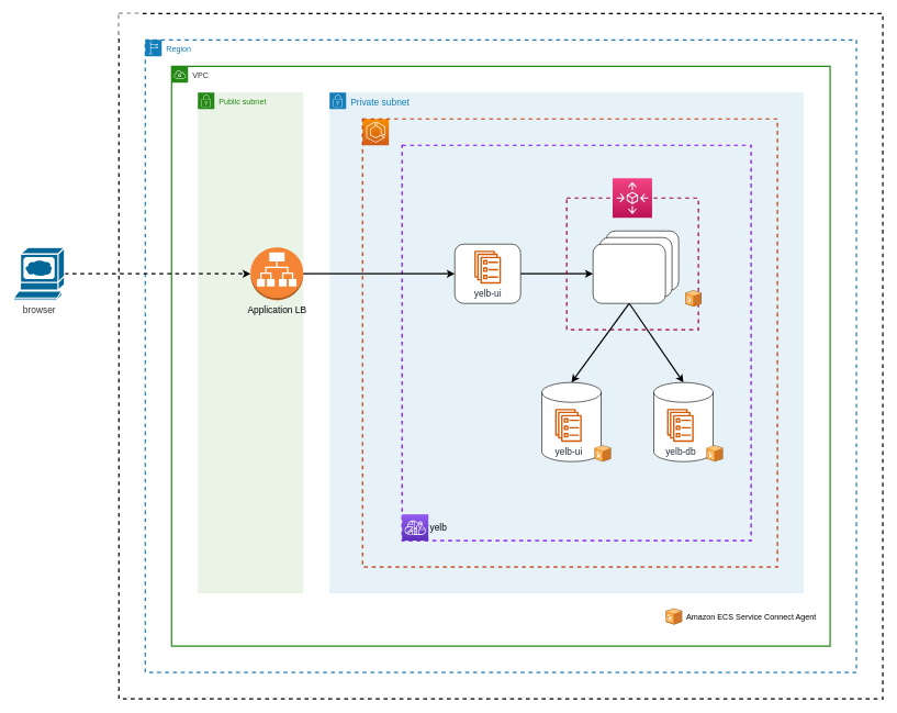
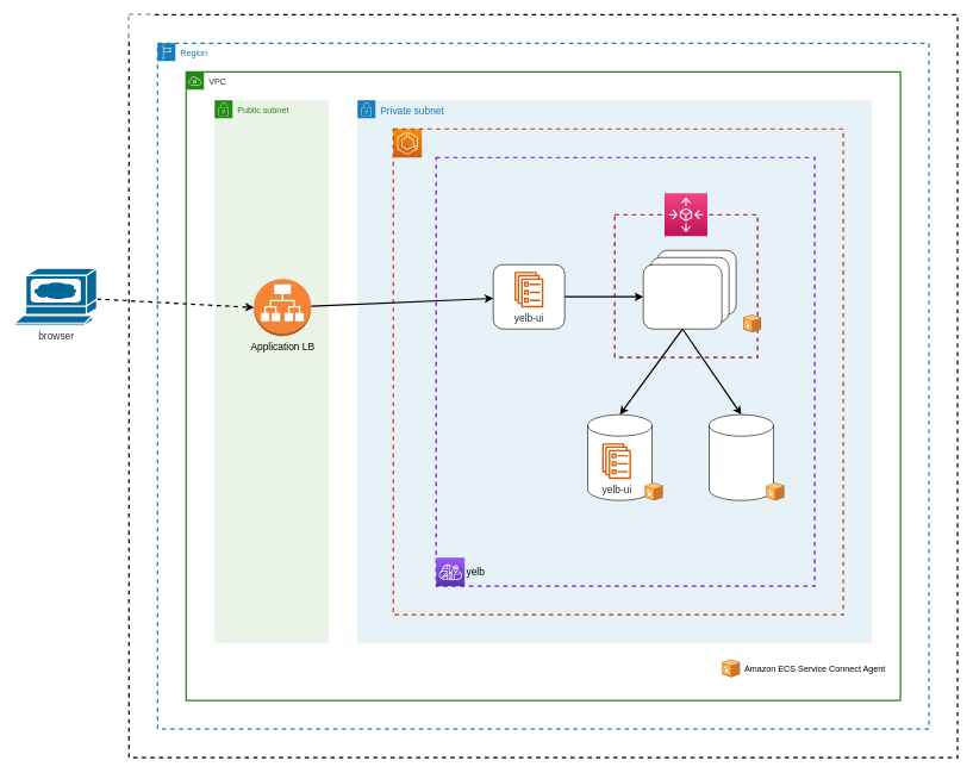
  <mxCell id="0" />
  <mxCell id="1" parent="0" />
  <mxCell id="2" value="" style="rounded=0;whiteSpace=wrap;html=1;shadow=0;dashed=1;sketch=0;strokeColor=#000000;strokeWidth=2;fontSize=12;fontColor=#000000;fillColor=none;" vertex="1" parent="1"><mxGeometry x="180" y="20" width="1160" height="1040" as="geometry" /></mxCell>
  <mxCell id="3" value="Private subnet" style="points=[[0,0],[0.25,0],[0.5,0],[0.75,0],[1,0],[1,0.25],[1,0.5],[1,0.75],[1,1],[0.75,1],[0.5,1],[0.25,1],[0,1],[0,0.75],[0,0.5],[0,0.25]];outlineConnect=0;gradientColor=none;html=1;whiteSpace=wrap;fontSize=14;fontStyle=0;container=1;pointerEvents=0;collapsible=0;recursiveResize=0;shape=mxgraph.aws4.group;grIcon=mxgraph.aws4.group_security_group;grStroke=0;strokeColor=#147EBA;fillColor=#E6F2F8;verticalAlign=top;align=left;spacingLeft=30;fontColor=#147EBA;dashed=0;shadow=0;sketch=0;strokeWidth=2;" vertex="1" parent="1"><mxGeometry x="500" y="140" width="720" height="760" as="geometry" /></mxCell>
  <mxCell id="4" value="" style="rounded=0;whiteSpace=wrap;html=1;shadow=0;sketch=0;strokeColor=#7F00FF;fillColor=none;fontColor=#ffffff;dashed=1;strokeWidth=2;fontSize=14;" vertex="1" parent="1"><mxGeometry x="610" width="530" height="600" as="geometry" y="220" /></mxCell>
  <mxCell id="5" value="Public subnet" style="points=[[0,0],[0.25,0],[0.5,0],[0.75,0],[1,0],[1,0.25],[1,0.5],[1,0.75],[1,1],[0.75,1],[0.5,1],[0.25,1],[0,1],[0,0.75],[0,0.5],[0,0.25]];outlineConnect=0;gradientColor=none;html=1;whiteSpace=wrap;fontSize=12;fontStyle=0;container=1;pointerEvents=0;collapsible=0;recursiveResize=0;shape=mxgraph.aws4.group;grIcon=mxgraph.aws4.group_security_group;grStroke=0;strokeColor=#248814;fillColor=#E9F3E6;verticalAlign=top;align=left;spacingLeft=30;fontColor=#248814;dashed=0;shadow=0;sketch=0;strokeWidth=2;" vertex="1" parent="1"><mxGeometry x="300" y="140" width="160" height="760" as="geometry" /></mxCell>
  <mxCell id="6" style="edgeStyle=none;html=1;strokeColor=#000000;strokeWidth=2;fontSize=14;fontColor=#000000;" edge="1" parent="1" source="24" target="20"><mxGeometry relative="1" as="geometry" /></mxCell>
  <mxCell id="7" value="" style="rounded=0;whiteSpace=wrap;html=1;shadow=0;sketch=0;strokeColor=#A50040;fillColor=none;fontColor=#ffffff;dashed=1;strokeWidth=2;fontSize=14;" vertex="1" parent="1"><mxGeometry x="860" y="300" width="200" height="200" as="geometry" /></mxCell>
  <mxCell id="8" value="" style="rounded=1;whiteSpace=wrap;html=1;shadow=0;sketch=0;strokeColor=#000000;fillColor=#FFFFFF;gradientColor=none;fontSize=14;" vertex="1" parent="1"><mxGeometry x="920" y="350" width="110" height="90" as="geometry" /></mxCell>
  <mxCell id="9" value="" style="rounded=1;whiteSpace=wrap;html=1;shadow=0;sketch=0;strokeColor=#000000;fillColor=#FFFFFF;gradientColor=none;fontSize=14;" vertex="1" parent="1"><mxGeometry x="910" y="360" width="110" height="90" as="geometry" /></mxCell>
  <mxCell id="10" value="" style="shape=cylinder3;whiteSpace=wrap;html=1;boundedLbl=1;backgroundOutline=1;size=15;fillColor=#FFFFFF;strokeColor=#000000;fontSize=14;" vertex="1" parent="1"><mxGeometry x="822.28" y="580" width="90" height="120" as="geometry" /></mxCell>
  <mxCell id="11" value="yelb-ui" style="sketch=0;outlineConnect=0;fontColor=#232F3E;gradientColor=none;fillColor=#D45B07;strokeColor=none;dashed=0;verticalLabelPosition=bottom;verticalAlign=top;align=center;html=1;fontSize=14;fontStyle=0;aspect=fixed;pointerEvents=1;shape=mxgraph.aws4.ecs_service;" parent="1" vertex="1"><mxGeometry x="842.28" y="620" width="40.63" height="50" as="geometry" /></mxCell>
  <mxCell id="12" value="" style="sketch=0;points=[[0,0,0],[0.25,0,0],[0.5,0,0],[0.75,0,0],[1,0,0],[0,1,0],[0.25,1,0],[0.5,1,0],[0.75,1,0],[1,1,0],[0,0.25,0],[0,0.5,0],[0,0.75,0],[1,0.25,0],[1,0.5,0],[1,0.75,0]];outlineConnect=0;fontColor=#232F3E;gradientColor=#F78E04;gradientDirection=north;fillColor=#D05C17;strokeColor=#ffffff;dashed=0;verticalLabelPosition=bottom;verticalAlign=top;align=center;html=1;fontSize=14;fontStyle=0;aspect=fixed;shape=mxgraph.aws4.resourceIcon;resIcon=mxgraph.aws4.ecs;" parent="1" vertex="1"><mxGeometry x="550" y="180" width="40" height="40" as="geometry" /></mxCell>
  <mxCell id="13" value="" style="sketch=0;points=[[0,0,0],[0.25,0,0],[0.5,0,0],[0.75,0,0],[1,0,0],[0,1,0],[0.25,1,0],[0.5,1,0],[0.75,1,0],[1,1,0],[0,0.25,0],[0,0.5,0],[0,0.75,0],[1,0.25,0],[1,0.5,0],[1,0.75,0]];outlineConnect=0;fontColor=#232F3E;gradientColor=#945DF2;gradientDirection=north;fillColor=#5A30B5;strokeColor=#ffffff;dashed=0;verticalLabelPosition=bottom;verticalAlign=top;align=center;html=1;fontSize=14;fontStyle=0;aspect=fixed;shape=mxgraph.aws4.resourceIcon;resIcon=mxgraph.aws4.cloud_map;" parent="1" vertex="1"><mxGeometry x="610" y="780" width="40" height="40" as="geometry" /></mxCell>
  <mxCell id="14" value="" style="shadow=0;dashed=0;html=1;labelPosition=center;verticalLabelPosition=bottom;verticalAlign=top;align=center;outlineConnect=0;shape=mxgraph.veeam.3d.veeam_backup_enterprise_manager_server;sketch=0;strokeColor=none;fillColor=none;fontColor=#ffffff;fontSize=14;" vertex="1" parent="1"><mxGeometry x="902.28" y="675.2" width="24.8" height="24.8" as="geometry" /></mxCell>
  <mxCell id="15" value="" style="shape=cylinder3;whiteSpace=wrap;html=1;boundedLbl=1;backgroundOutline=1;size=15;fillColor=#FFFFFF;strokeColor=#000000;fontSize=14;" vertex="1" parent="1"><mxGeometry x="992.28" y="580" width="90" height="120" as="geometry" /></mxCell>
- <mxCell id="16" value="yelb-db" style="sketch=0;outlineConnect=0;fontColor=#232F3E;gradientColor=none;fillColor=#D45B07;strokeColor=none;dashed=0;verticalLabelPosition=bottom;verticalAlign=top;align=center;html=1;fontSize=14;fontStyle=0;aspect=fixed;pointerEvents=1;shape=mxgraph.aws4.ecs_service;" vertex="1" parent="1"><mxGeometry x="1012.28" y="620" width="40.63" height="50" as="geometry" /></mxCell>
  <mxCell id="17" value="" style="shadow=0;dashed=0;html=1;labelPosition=center;verticalLabelPosition=bottom;verticalAlign=top;align=center;outlineConnect=0;shape=mxgraph.veeam.3d.veeam_backup_enterprise_manager_server;sketch=0;strokeColor=none;fillColor=none;fontColor=#ffffff;fontSize=14;" vertex="1" parent="1"><mxGeometry x="1072.28" y="675.2" width="24.8" height="24.8" as="geometry" /></mxCell>
  <mxCell id="18" style="edgeStyle=none;html=1;exitX=0.5;exitY=1;exitDx=0;exitDy=0;entryX=0.5;entryY=0;entryDx=0;entryDy=0;entryPerimeter=0;strokeColor=#000000;strokeWidth=2;fontSize=14;" edge="1" parent="1" source="20" target="10"><mxGeometry relative="1" as="geometry" /></mxCell>
  <mxCell id="19" style="edgeStyle=none;html=1;exitX=0.5;exitY=1;exitDx=0;exitDy=0;entryX=0.5;entryY=0;entryDx=0;entryDy=0;entryPerimeter=0;strokeColor=#000000;strokeWidth=2;fontSize=14;" edge="1" parent="1" source="20" target="15"><mxGeometry relative="1" as="geometry" /></mxCell>
  <mxCell id="20" value="" style="rounded=1;whiteSpace=wrap;html=1;shadow=0;sketch=0;strokeColor=#000000;fillColor=#FFFFFF;gradientColor=none;fontSize=14;" vertex="1" parent="1"><mxGeometry x="900" y="370" width="110" height="90" as="geometry" /></mxCell>
  <mxCell id="21" value="" style="sketch=0;points=[[0,0,0],[0.25,0,0],[0.5,0,0],[0.75,0,0],[1,0,0],[0,1,0],[0.25,1,0],[0.5,1,0],[0.75,1,0],[1,1,0],[0,0.25,0],[0,0.5,0],[0,0.75,0],[1,0.25,0],[1,0.5,0],[1,0.75,0]];points=[[0,0,0],[0.25,0,0],[0.5,0,0],[0.75,0,0],[1,0,0],[0,1,0],[0.25,1,0],[0.5,1,0],[0.75,1,0],[1,1,0],[0,0.25,0],[0,0.5,0],[0,0.75,0],[1,0.25,0],[1,0.5,0],[1,0.75,0]];outlineConnect=0;fontColor=#232F3E;gradientColor=#F34482;gradientDirection=north;fillColor=#BC1356;strokeColor=#ffffff;dashed=0;verticalLabelPosition=bottom;verticalAlign=top;align=center;html=1;fontSize=14;fontStyle=0;aspect=fixed;shape=mxgraph.aws4.resourceIcon;resIcon=mxgraph.aws4.autoscaling;" parent="1" vertex="1"><mxGeometry x="929.68" y="270" width="60" height="60" as="geometry" /></mxCell>
  <mxCell id="22" value="&lt;font color=&quot;#000000&quot; style=&quot;font-size: 14px;&quot;&gt;yelb&lt;/font&gt;" style="text;html=1;align=center;verticalAlign=middle;resizable=0;points=[];autosize=1;strokeColor=none;fillColor=none;fontSize=14;" vertex="1" parent="1"><mxGeometry x="640" y="785" width="50" height="30" as="geometry" /></mxCell>
  <mxCell id="23" value="&lt;font color=&quot;#313536&quot;&gt;VPC&lt;/font&gt;" style="points=[[0,0],[0.25,0],[0.5,0],[0.75,0],[1,0],[1,0.25],[1,0.5],[1,0.75],[1,1],[0.75,1],[0.5,1],[0.25,1],[0,1],[0,0.75],[0,0.5],[0,0.25]];outlineConnect=0;gradientColor=none;html=1;whiteSpace=wrap;fontSize=12;fontStyle=0;container=1;pointerEvents=0;collapsible=0;recursiveResize=0;shape=mxgraph.aws4.group;grIcon=mxgraph.aws4.group_vpc;strokeColor=#248814;fillColor=none;verticalAlign=top;align=left;spacingLeft=30;fontColor=#AAB7B8;dashed=0;shadow=0;sketch=0;strokeWidth=2;" vertex="1" parent="1"><mxGeometry y="100" width="1000" height="880" as="geometry" x="260" /></mxCell>
  <mxCell id="24" value="" style="rounded=1;whiteSpace=wrap;html=1;shadow=0;sketch=0;strokeColor=#000000;fillColor=#FFFFFF;gradientColor=none;fontSize=14;" vertex="1" parent="23"><mxGeometry x="430" y="270" width="100" height="90" as="geometry" /></mxCell>
  <mxCell id="25" value="" style="shadow=0;dashed=0;html=1;labelPosition=center;verticalLabelPosition=bottom;verticalAlign=top;align=center;outlineConnect=0;shape=mxgraph.veeam.3d.veeam_backup_enterprise_manager_server;sketch=0;strokeColor=none;fillColor=none;fontColor=#ffffff;fontSize=14;" vertex="1" parent="23"><mxGeometry x="780" y="340" width="24.8" height="24.8" as="geometry" /></mxCell>
  <mxCell id="26" value="yelb-ui" style="sketch=0;outlineConnect=0;fontColor=#232F3E;gradientColor=none;fillColor=#D45B07;strokeColor=none;dashed=0;verticalLabelPosition=bottom;verticalAlign=top;align=center;html=1;fontSize=14;fontStyle=0;aspect=fixed;pointerEvents=1;shape=mxgraph.aws4.ecs_service;" vertex="1" parent="23"><mxGeometry x="459.68" y="280" width="40.63" height="50" as="geometry" /></mxCell>
  <mxCell id="27" value="Region" style="points=[[0,0],[0.25,0],[0.5,0],[0.75,0],[1,0],[1,0.25],[1,0.5],[1,0.75],[1,1],[0.75,1],[0.5,1],[0.25,1],[0,1],[0,0.75],[0,0.5],[0,0.25]];outlineConnect=0;gradientColor=none;html=1;whiteSpace=wrap;fontSize=12;fontStyle=0;container=1;pointerEvents=0;collapsible=0;recursiveResize=0;shape=mxgraph.aws4.group;grIcon=mxgraph.aws4.group_region;strokeColor=#147EBA;fillColor=none;verticalAlign=top;align=left;spacingLeft=30;fontColor=#147EBA;dashed=1;shadow=0;sketch=0;strokeWidth=2;" vertex="1" parent="1"><mxGeometry x="220" y="60" width="1080" height="960" as="geometry" /></mxCell>
  <mxCell id="28" value="" style="group;fontSize=12;" vertex="1" connectable="0" parent="27"><mxGeometry x="790.31" y="860" width="255" height="30" as="geometry" /></mxCell>
  <mxCell id="29" value="" style="shadow=0;dashed=0;html=1;labelPosition=center;verticalLabelPosition=bottom;verticalAlign=top;align=center;outlineConnect=0;shape=mxgraph.veeam.3d.veeam_backup_enterprise_manager_server;sketch=0;strokeColor=none;fillColor=none;fontColor=#ffffff;fontSize=14;" vertex="1" parent="28"><mxGeometry y="2.6" width="24.8" height="24.8" as="geometry" /></mxCell>
  <mxCell id="30" value="&lt;font style=&quot;font-size: 12px;&quot;&gt;Amazon ECS Service Connect Agent&lt;/font&gt;" style="text;html=1;align=center;verticalAlign=middle;resizable=0;points=[];autosize=1;strokeColor=none;fillColor=none;fontSize=14;fontColor=#000000;" vertex="1" parent="28"><mxGeometry x="20" width="220" height="30" as="geometry" /></mxCell>
- <mxCell id="31" value="&lt;font style=&quot;font-size: 14px;&quot; color=&quot;#000000&quot;&gt;Application LB&lt;/font&gt;" style="outlineConnect=0;dashed=0;verticalLabelPosition=bottom;verticalAlign=top;align=center;html=1;shape=mxgraph.aws3.application_load_balancer;fillColor=#F58534;gradientColor=none;fontSize=14;" parent="27" vertex="1"><mxGeometry x="160" y="315" width="80" height="80" as="geometry" /></mxCell>
+ <mxCell id="31" value="&lt;font style=&quot;font-size: 14px;&quot; color=&quot;#000000&quot;&gt;Application LB&lt;/font&gt;" style="outlineConnect=0;dashed=0;verticalLabelPosition=bottom;verticalAlign=top;align=center;html=1;shape=mxgraph.aws3.application_load_balancer;fillColor=#F58534;gradientColor=none;fontSize=14;" parent="27" vertex="1"><mxGeometry x="135" y="330" width="80" height="80" as="geometry" /></mxCell>
  <mxCell id="32" value="" style="outlineConnect=0;dashed=0;verticalLabelPosition=bottom;verticalAlign=top;align=center;html=1;shape=mxgraph.aws3.cloud_2;shadow=0;sketch=0;strokeWidth=2;fontSize=12;" vertex="1" parent="1"><mxGeometry x="180" y="20" width="31" height="31" as="geometry" /></mxCell>
  <mxCell id="33" style="edgeStyle=none;html=1;entryX=0;entryY=0.5;entryDx=0;entryDy=0;entryPerimeter=0;strokeColor=#000000;strokeWidth=2;fontSize=12;fontColor=#313536;dashed=1;" edge="1" parent="1" source="34" target="31"><mxGeometry relative="1" as="geometry" /></mxCell>
- <mxCell id="34" value="&lt;font style=&quot;font-size: 14px;&quot;&gt;browser&lt;/font&gt;" style="shape=mxgraph.cisco.computers_and_peripherals.web_browser;html=1;pointerEvents=1;dashed=0;fillColor=#036897;strokeColor=#ffffff;strokeWidth=2;verticalLabelPosition=bottom;verticalAlign=top;align=center;outlineConnect=0;shadow=0;sketch=0;fontSize=12;fontColor=#313536;" vertex="1" parent="1"><mxGeometry x="20" y="375" width="77.5" height="80" as="geometry" /></mxCell>
+ <mxCell id="34" value="&lt;font style=&quot;font-size: 14px;&quot;&gt;browser&lt;/font&gt;" style="shape=mxgraph.cisco.computers_and_peripherals.web_browser;html=1;pointerEvents=1;dashed=0;fillColor=#036897;strokeColor=#ffffff;strokeWidth=2;verticalLabelPosition=bottom;verticalAlign=top;align=center;outlineConnect=0;shadow=0;sketch=0;fontSize=12;fontColor=#313536;" vertex="1" parent="1"><mxGeometry x="20" y="375" width="115" height="80" as="geometry" /></mxCell>
  <mxCell id="35" value="" style="rounded=0;whiteSpace=wrap;html=1;shadow=0;dashed=1;sketch=0;strokeColor=#C73500;strokeWidth=2;fontSize=14;fontColor=#000000;fillColor=none;" vertex="1" parent="1"><mxGeometry x="550" y="180" width="630" height="680" as="geometry" /></mxCell>
  <mxCell id="36" style="edgeStyle=none;html=1;strokeColor=#000000;strokeWidth=2;fontSize=12;fontColor=#000000;" edge="1" parent="1" source="31" target="24"><mxGeometry relative="1" as="geometry"><mxPoint x="600" y="410" as="targetPoint" /></mxGeometry></mxCell>
